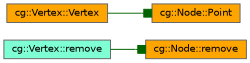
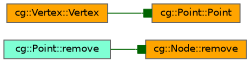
  digraph {
    rankdir=LR
    node [color=grey40 fillcolor=orange fontname=Helvetica fontsize=10 shape=box style=filled]
    edge [arrowhead=box color=darkgreen fontname=Helvetica fontsize=10 labelfontname=Helvetica labelfontsize=10 style=solid]
-   n1 [color=gray40 fillcolor=aquamarine fontcolor=black height=0.2 label="cg::Vertex::remove" width=0.4]
+   n1 [color=gray40 fillcolor=aquamarine fontcolor=black height=0.2 label="cg::Point::remove" width=0.4]
    n2 [height=0.2 label="cg::Node::remove" width=0.4]
    n3 [height=0.2 label="cg::Vertex::Vertex" width=0.4]
-   n4 [height=0.2 label="cg::Node::Point" width=0.4]
+   n4 [height=0.2 label="cg::Point::Point" width=0.4]
    n1 -> n2
    n3 -> n4
  }
